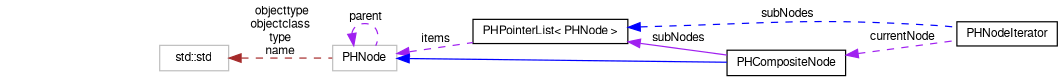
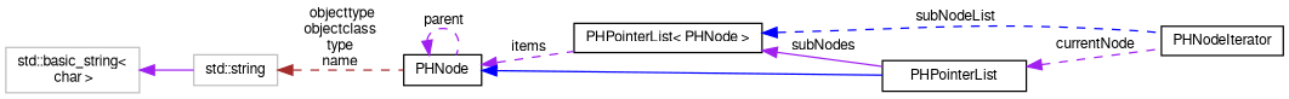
  digraph {
    rankdir=LR
    node [color=black fontname=FreeSans fontsize=10 shape=record]
    edge [color=purple dir=back fontname=FreeSans fontsize=10 labelfontname=FreeSans labelfontsize=10 style=dashed]
    n1 [height=0.2 label=PHNodeIterator width=0.4]
    n2 [height=0.2 label="PHPointerList\< PHNode \>" width=0.4]
-   n3 [height=0.2 label=PHCompositeNode width=0.4]
-   n4 [color=grey75 height=0.2 label=PHNode width=0.4]
-   n5 [color=grey75 height=0.2 label="std::std" width=0.4]
-   n2 -> n1 [color=blue label=" subNodes"]
+   n3 [height=0.2 label=PHPointerList width=0.4]
+   n4 [height=0.2 label=PHNode width=0.4]
+   n5 [color=grey75 height=0.2 label="std::string" width=0.4]
+   n6 [color=grey75 height=0.2 label="std::basic_string\<\l char \>" width=0.4]
+   n2 -> n1 [color=blue label=" subNodeList"]
    n2 -> n3 [label=" subNodes" style=solid]
    n3 -> n1 [label=" currentNode"]
    n4 -> n2 [label=" items"]
    n4 -> n3 [color=blue style=solid]
    n4 -> n4 [label=" parent"]
    n5 -> n4 [color=brown label=" objecttype\nobjectclass\ntype\nname"]
+   n6 -> n5 [style=solid]
  }
